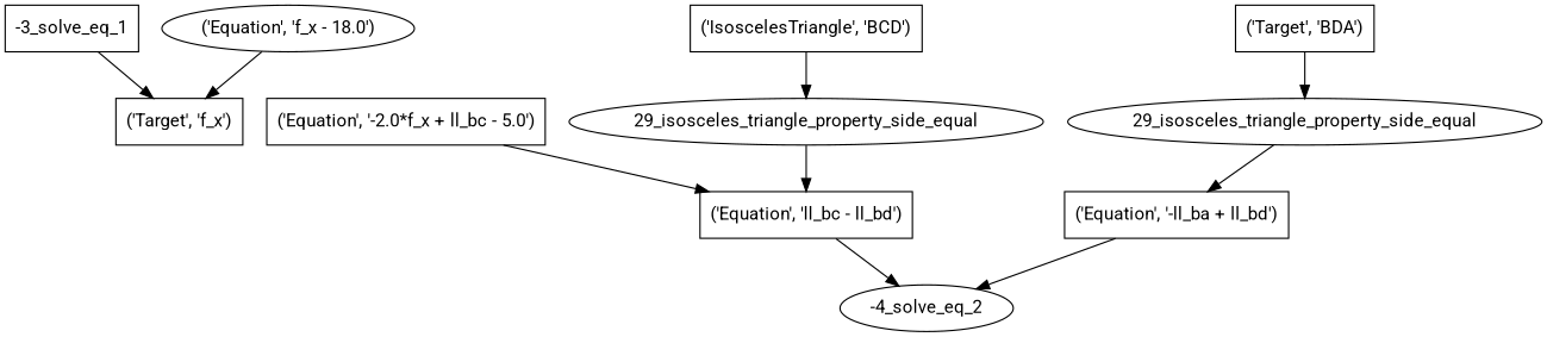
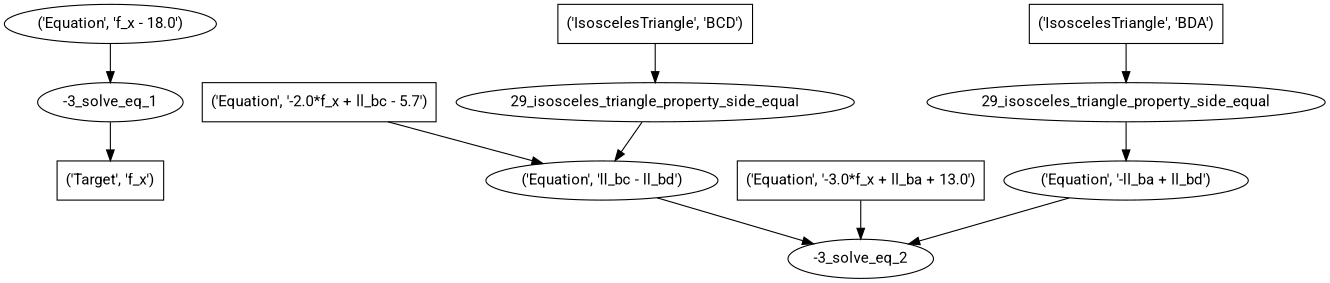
  digraph {
    fontname=Roboto
    node [fontname=Roboto shape=box]
    edge [fontname=Roboto]
    n1 [label="('Target', 'f_x')"]
-   n2 [label="-3_solve_eq_1"]
+   n2 [label="-3_solve_eq_1" shape=""]
    n3 [label="('Equation', 'f_x - 18.0')" shape=ellipse]
-   n4 [label="-4_solve_eq_2" shape=""]
-   n5 [label="('Equation', '-2.0*f_x + ll_bc - 5.0')"]
-   n6 [label="('Equation', 'll_bc - ll_bd')"]
-   n8 [label="('Equation', '-ll_ba + ll_bd')"]
+   n4 [label="-3_solve_eq_2" shape=""]
+   n5 [label="('Equation', '-2.0*f_x + ll_bc - 5.7')"]
+   n6 [label="('Equation', 'll_bc - ll_bd')" shape=ellipse]
+   n7 [label="('Equation', '-3.0*f_x + ll_ba + 13.0')"]
+   n8 [label="('Equation', '-ll_ba + ll_bd')" shape=ellipse]
    n9 [label="29_isosceles_triangle_property_side_equal" shape=""]
    n10 [label="('IsoscelesTriangle', 'BCD')"]
    n11 [label="29_isosceles_triangle_property_side_equal" shape=""]
-   n12 [label="('Target', 'BDA')"]
+   n12 [label="('IsoscelesTriangle', 'BDA')"]
    n2 -> n1
-   n3 -> n1
+   n3 -> n2
    n5 -> n6
    n6 -> n4
+   n7 -> n4
    n8 -> n4
    n9 -> n6
    n10 -> n9
    n11 -> n8
    n12 -> n11
  }
